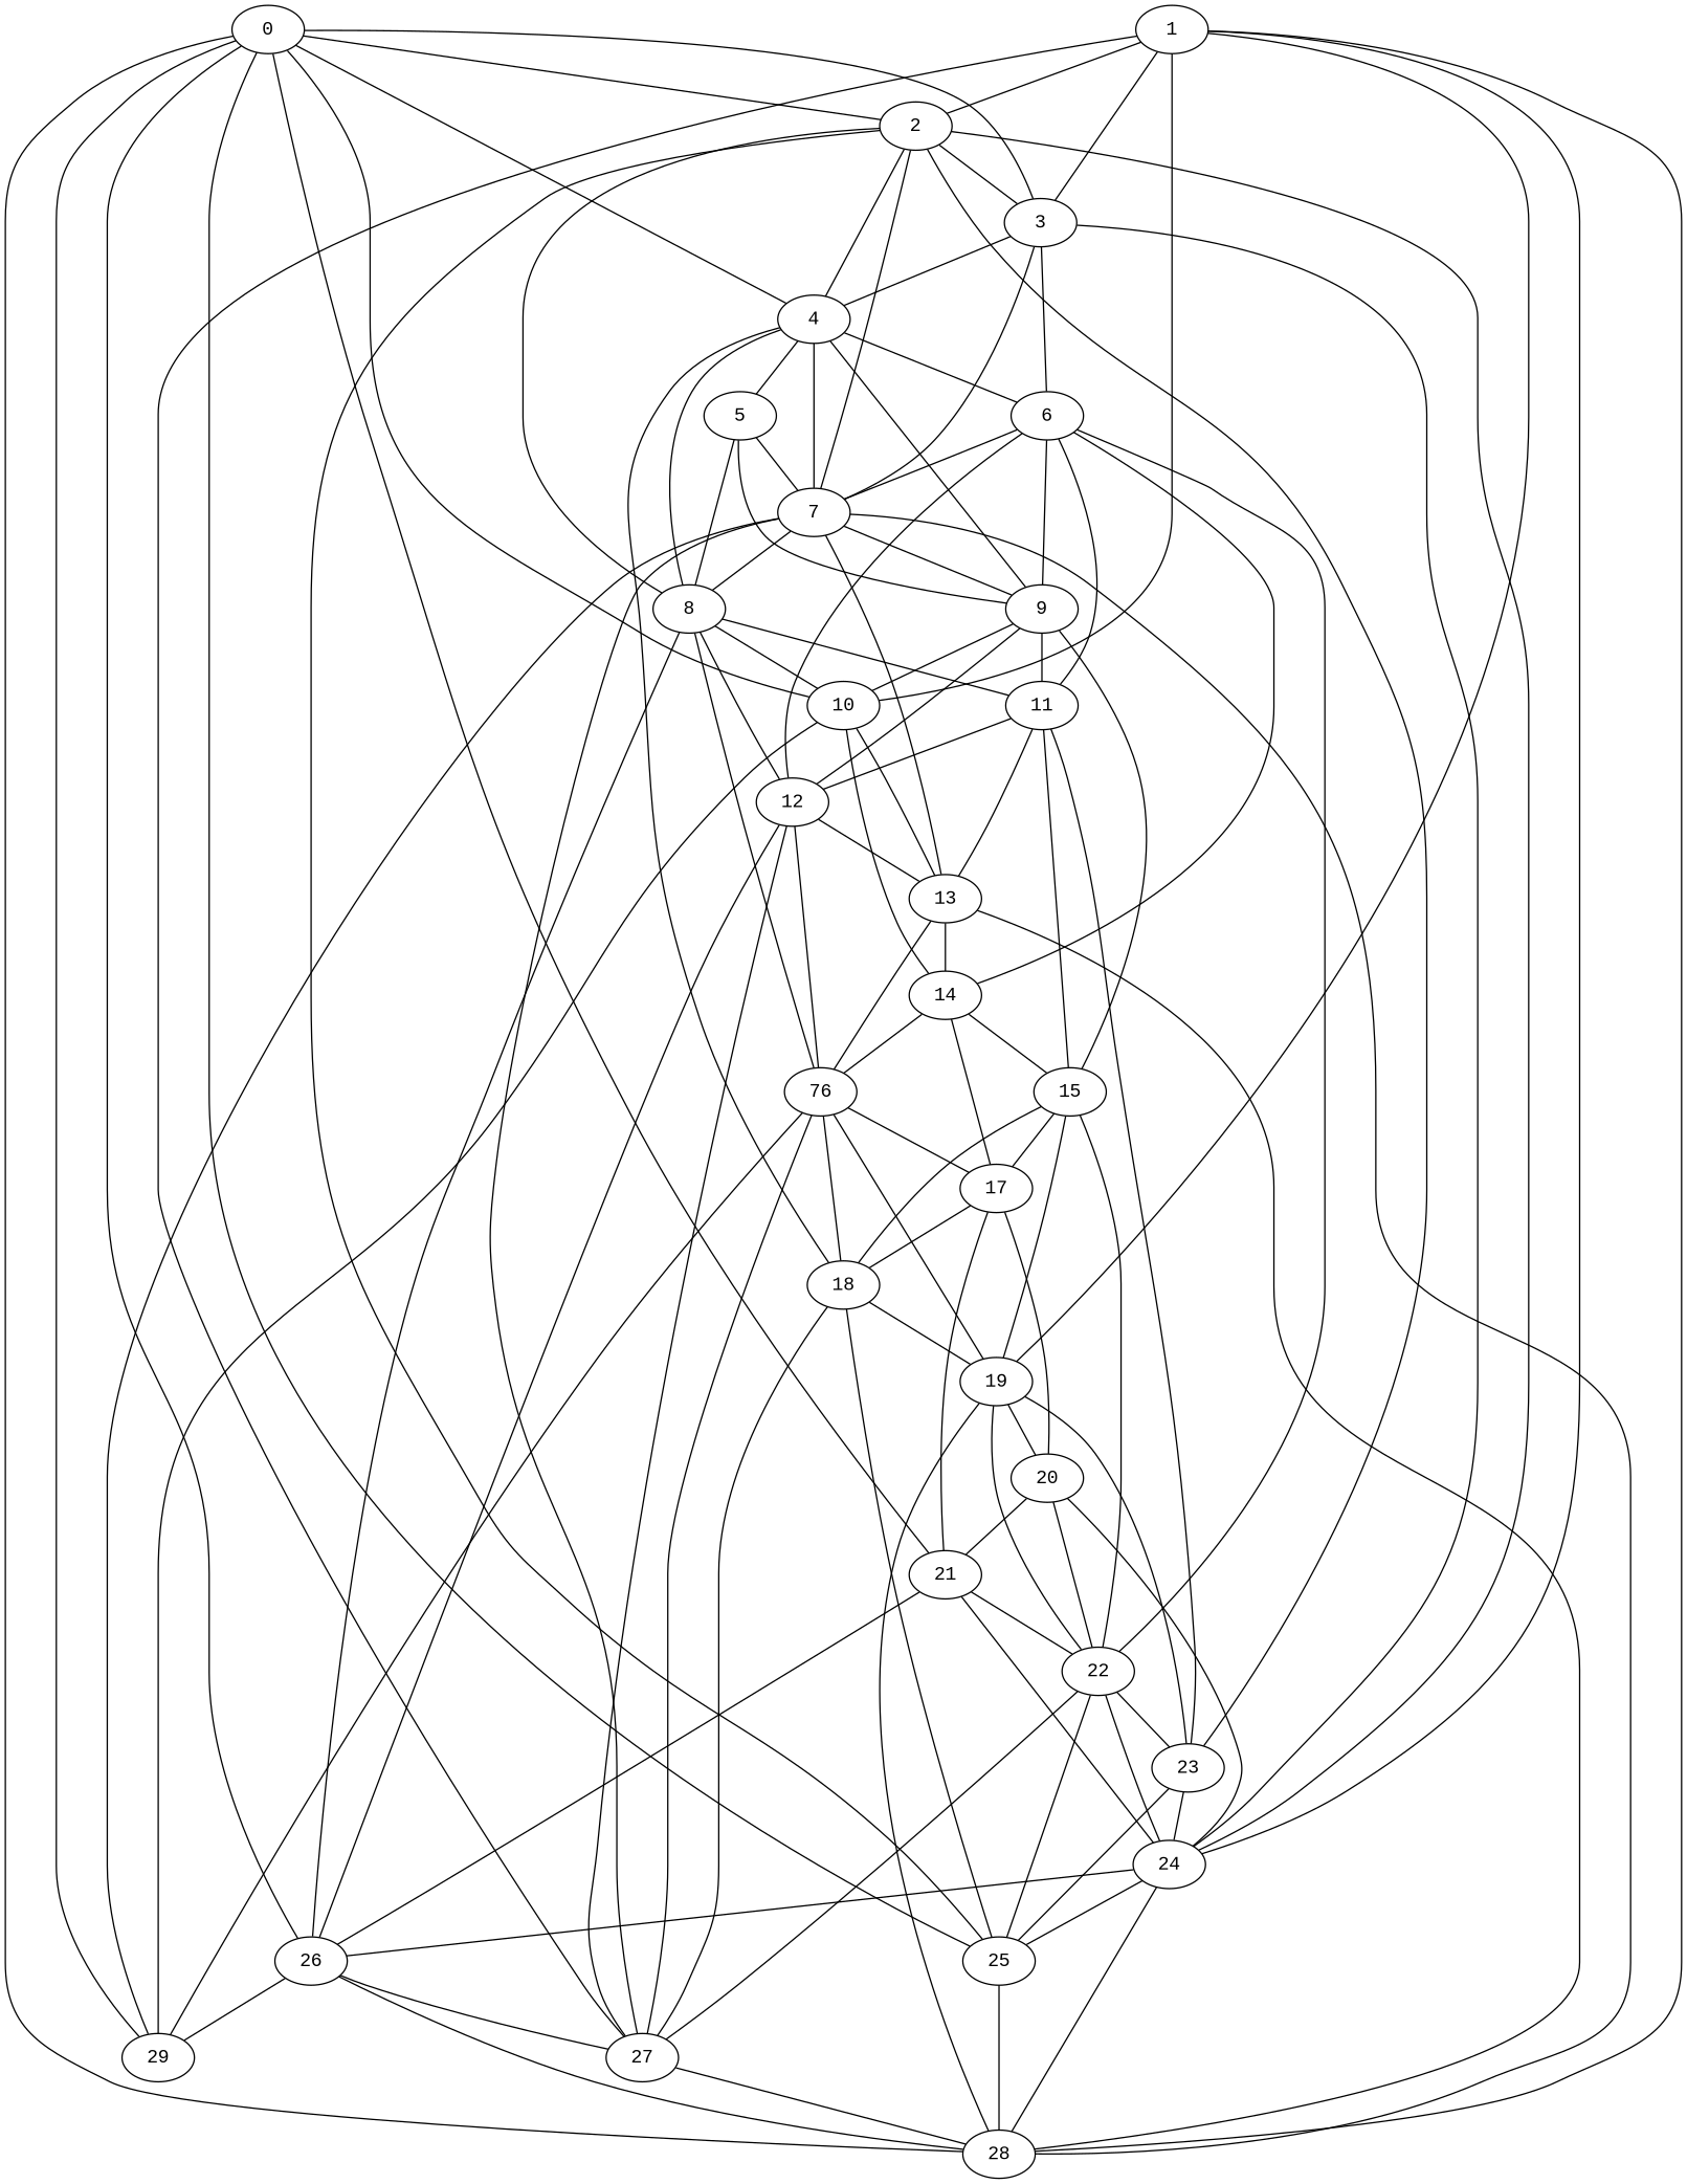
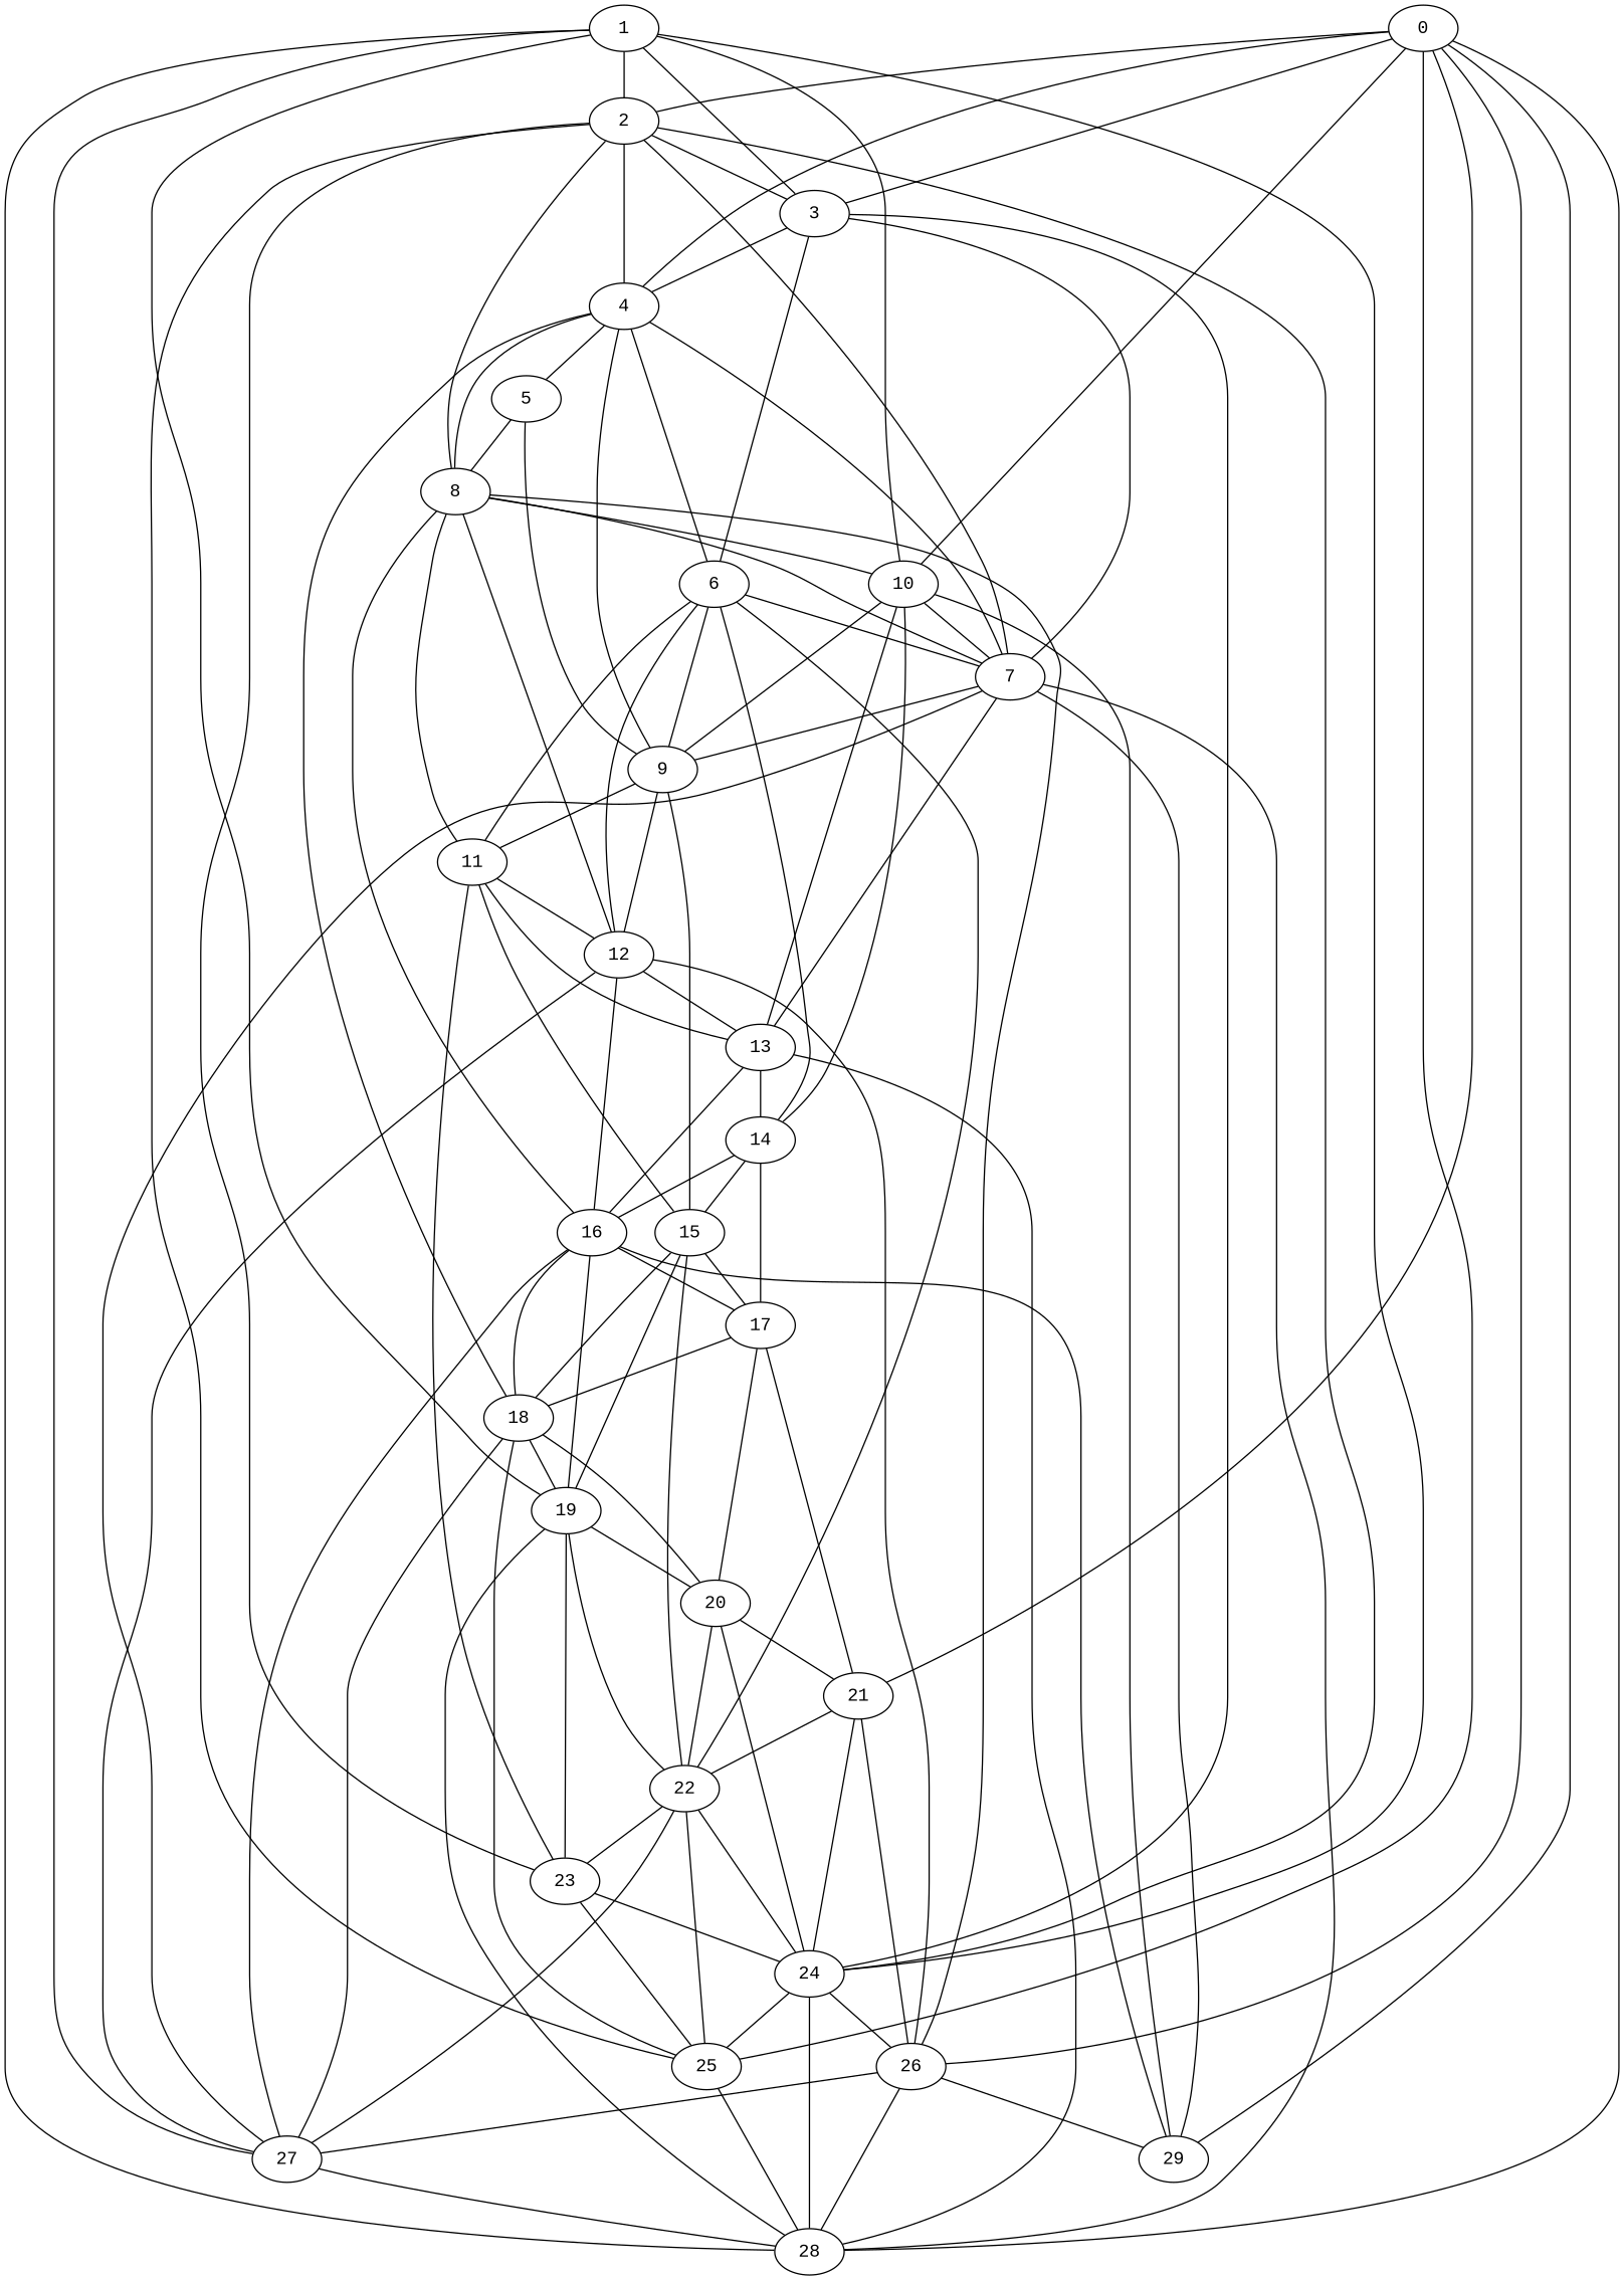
  graph {
    fontname="Liberation Mono"
    node [fontname="Liberation Mono"]
    edge [fontname="Liberation Mono"]
    8
    26
    10
    11
    12
-   16 [label=76]
+   16
    9
    15
    28
    29
    27
    14
    13
    23
    19
    18
    17
    22
    25
    24
    20
    21
    0
    2
    3
    4
    7
    6
    5
    1
    8 -- 26
    8 -- 10
    8 -- 11
    8 -- 12
    8 -- 16
    26 -- 28
    26 -- 29
    26 -- 27
    10 -- 29
    10 -- 14
    10 -- 13
    11 -- 12
    11 -- 15
    11 -- 13
    11 -- 23
    12 -- 26
    12 -- 16
    12 -- 27
    12 -- 13
    16 -- 29
    16 -- 27
    16 -- 19
    16 -- 18
    16 -- 17
    9 -- 10
    9 -- 11
    9 -- 12
    9 -- 15
    15 -- 19
    15 -- 18
    15 -- 17
    15 -- 22
    27 -- 28
    14 -- 16
    14 -- 15
    14 -- 17
    13 -- 16
    13 -- 28
    13 -- 14
    23 -- 25
    23 -- 24
    19 -- 28
    19 -- 23
    19 -- 22
    19 -- 20
    18 -- 27
    18 -- 19
    18 -- 25
+   18 -- 20
    17 -- 18
    17 -- 20
    17 -- 21
    22 -- 27
    22 -- 23
    22 -- 25
    22 -- 24
    25 -- 28
    24 -- 26
    24 -- 28
    24 -- 25
    20 -- 22
    20 -- 24
    20 -- 21
    21 -- 26
    21 -- 22
    21 -- 24
    0 -- 26
    0 -- 10
    0 -- 28
    0 -- 29
    0 -- 25
    0 -- 21
    0 -- 2
    0 -- 3
    0 -- 4
    2 -- 8
    2 -- 23
    2 -- 25
    2 -- 24
    2 -- 3
    2 -- 4
    2 -- 7
    3 -- 24
    3 -- 4
    3 -- 7
    3 -- 6
    4 -- 8
    4 -- 9
    4 -- 18
    4 -- 7
    4 -- 6
    4 -- 5
    7 -- 8
    7 -- 9
    7 -- 28
    7 -- 29
    7 -- 27
    7 -- 13
    6 -- 11
    6 -- 12
    6 -- 9
    6 -- 14
    6 -- 22
    6 -- 7
    5 -- 8
    5 -- 9
-   5 -- 7
+   10 -- 7
    1 -- 10
    1 -- 28
    1 -- 27
    1 -- 19
    1 -- 24
    1 -- 2
    1 -- 3
  }
